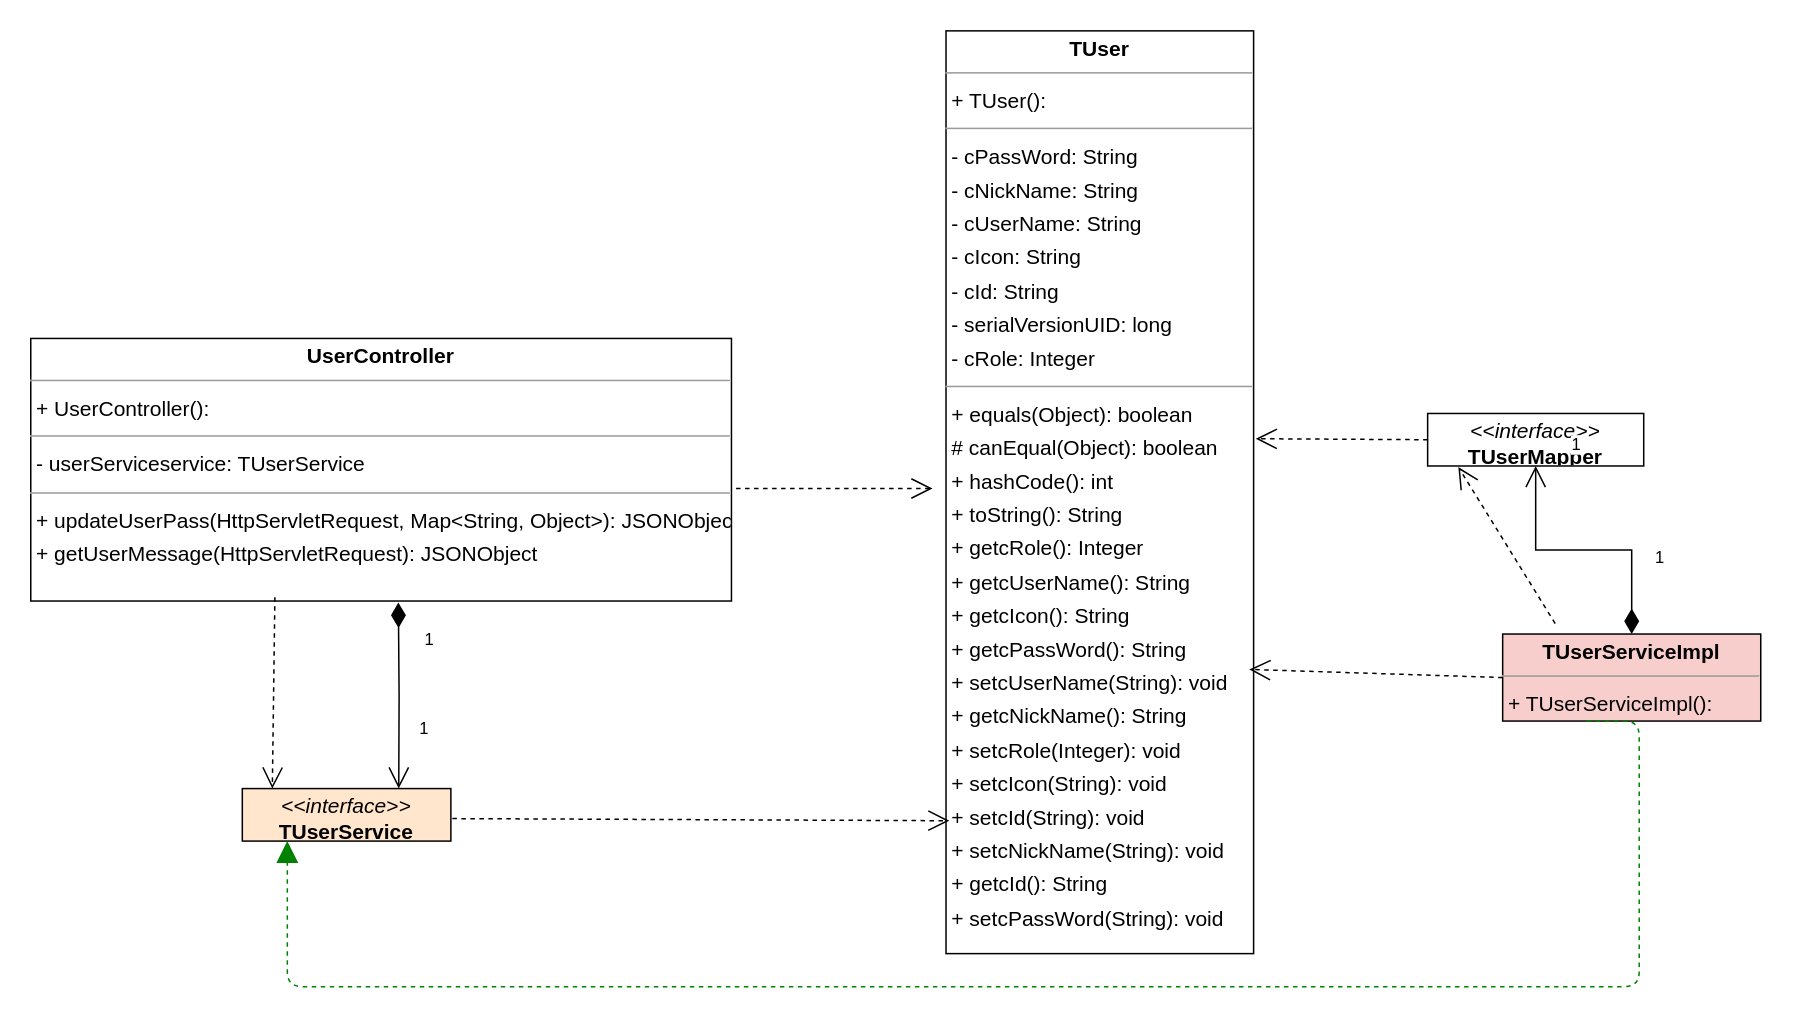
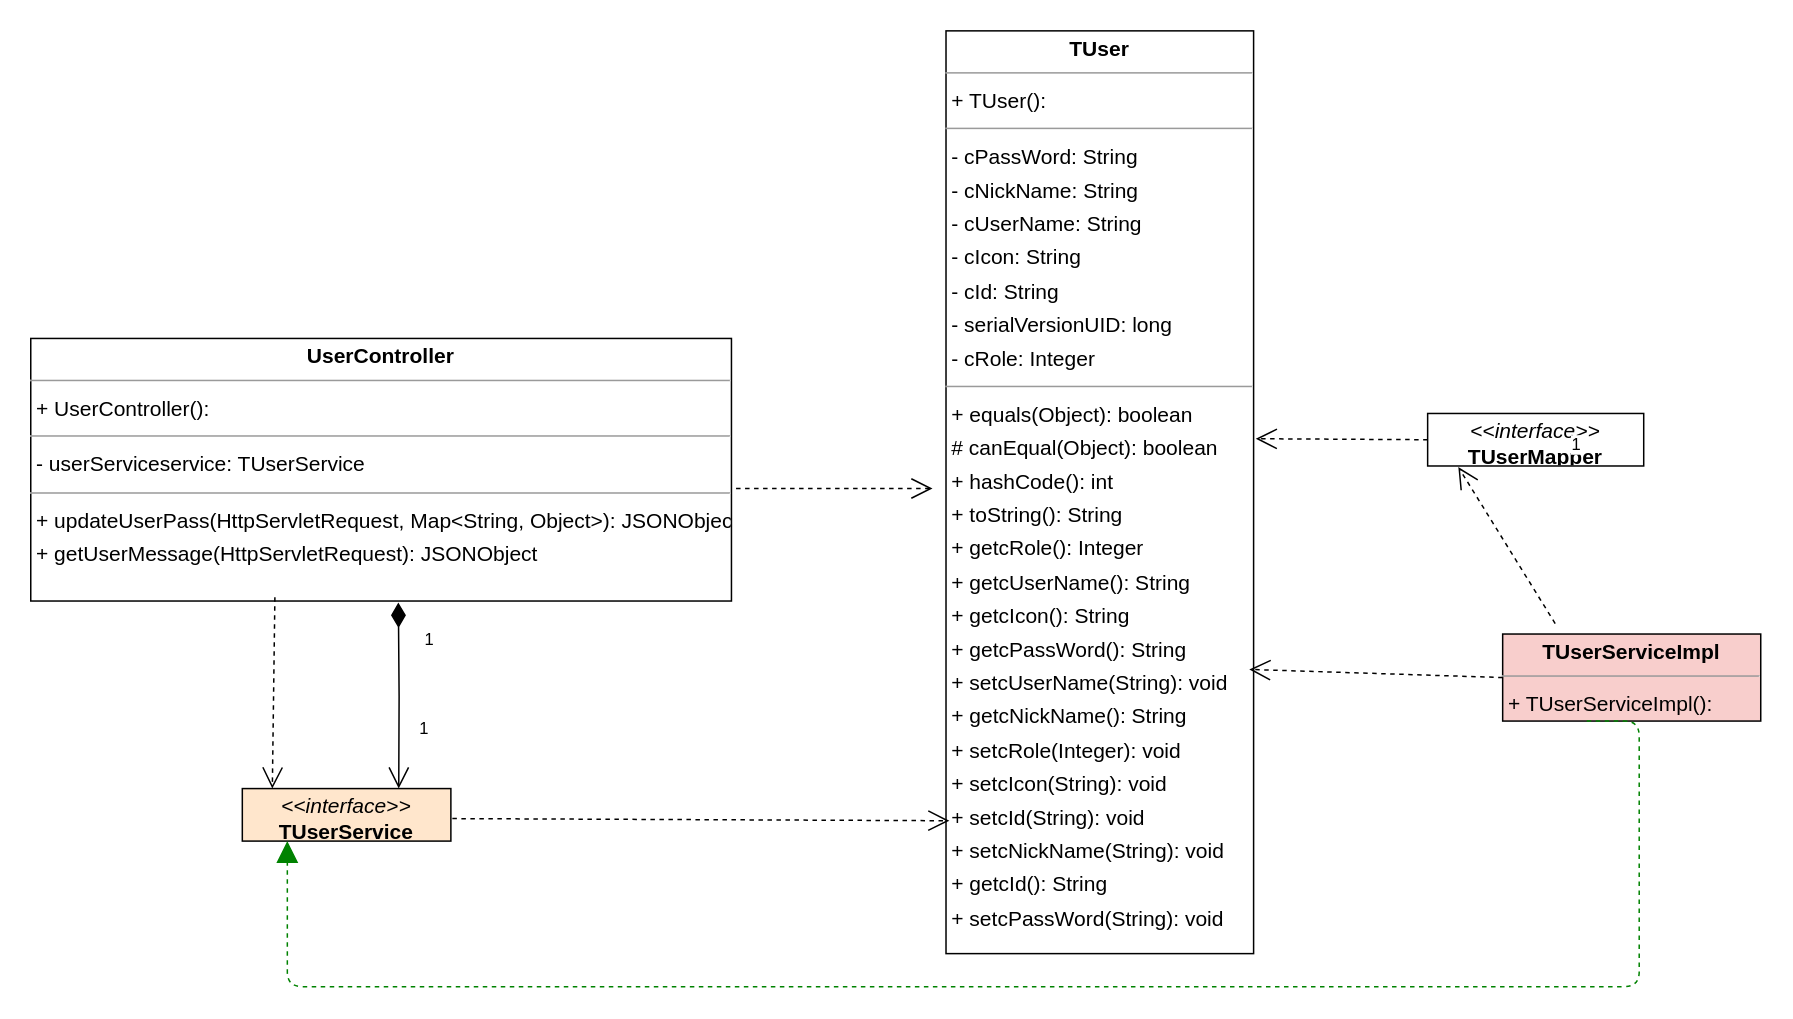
  <mxCell id="0" />
  <mxCell id="1" parent="0" />
  <mxCell id="2" value="&lt;p style=&quot;margin:0px;margin-top:4px;text-align:center;&quot;&gt;&lt;b&gt;TUser&lt;/b&gt;&lt;/p&gt;&lt;hr size=&quot;1&quot;/&gt;&lt;p style=&quot;margin:0 0 0 4px;line-height:1.6;&quot;&gt;+ TUser(): &lt;/p&gt;&lt;hr size=&quot;1&quot;/&gt;&lt;p style=&quot;margin:0 0 0 4px;line-height:1.6;&quot;&gt;- cPassWord: String&lt;br/&gt;- cNickName: String&lt;br/&gt;- cUserName: String&lt;br/&gt;- cIcon: String&lt;br/&gt;- cId: String&lt;br/&gt;- serialVersionUID: long&lt;br/&gt;- cRole: Integer&lt;/p&gt;&lt;hr size=&quot;1&quot;/&gt;&lt;p style=&quot;margin:0 0 0 4px;line-height:1.6;&quot;&gt;+ equals(Object): boolean&lt;br/&gt;# canEqual(Object): boolean&lt;br/&gt;+ hashCode(): int&lt;br/&gt;+ toString(): String&lt;br/&gt;+ getcRole(): Integer&lt;br/&gt;+ getcUserName(): String&lt;br/&gt;+ getcIcon(): String&lt;br/&gt;+ getcPassWord(): String&lt;br/&gt;+ setcUserName(String): void&lt;br/&gt;+ getcNickName(): String&lt;br/&gt;+ setcRole(Integer): void&lt;br/&gt;+ setcIcon(String): void&lt;br/&gt;+ setcId(String): void&lt;br/&gt;+ setcNickName(String): void&lt;br/&gt;+ getcId(): String&lt;br/&gt;+ setcPassWord(String): void&lt;/p&gt;" style="verticalAlign=top;align=left;overflow=fill;fontSize=14;fontFamily=Helvetica;html=1;rounded=0;shadow=0;comic=0;labelBackgroundColor=none;strokeWidth=1;" parent="1" vertex="1"><mxGeometry x="630" y="20" width="205" height="615" as="geometry" /></mxCell>
  <mxCell id="3" value="&lt;p style=&quot;margin:0px;margin-top:4px;text-align:center;&quot;&gt;&lt;i&gt;&amp;lt;&amp;lt;interface&amp;gt;&amp;gt;&lt;/i&gt;&lt;br/&gt;&lt;b&gt;TUserMapper&lt;/b&gt;&lt;/p&gt;&lt;hr size=&quot;1&quot;/&gt;" style="verticalAlign=top;align=left;overflow=fill;fontSize=14;fontFamily=Helvetica;html=1;rounded=0;shadow=0;comic=0;labelBackgroundColor=none;strokeWidth=1;" parent="1" vertex="1"><mxGeometry x="951" y="275" width="144" height="35" as="geometry" /></mxCell>
  <mxCell id="4" value="&lt;p style=&quot;margin:0px;margin-top:4px;text-align:center;&quot;&gt;&lt;i&gt;&amp;lt;&amp;lt;interface&amp;gt;&amp;gt;&lt;/i&gt;&lt;br/&gt;&lt;b&gt;TUserService&lt;/b&gt;&lt;/p&gt;&lt;hr size=&quot;1&quot;/&gt;" style="verticalAlign=top;align=left;overflow=fill;fontSize=14;fontFamily=Helvetica;html=1;rounded=0;shadow=0;comic=0;labelBackgroundColor=none;strokeWidth=1;fillColor=#ffe6cc;" parent="1" vertex="1"><mxGeometry x="161" y="525" width="139" height="35" as="geometry" /></mxCell>
  <mxCell id="5" value="&lt;p style=&quot;margin:0px;margin-top:4px;text-align:center;&quot;&gt;&lt;b&gt;TUserServiceImpl&lt;/b&gt;&lt;/p&gt;&lt;hr size=&quot;1&quot;/&gt;&lt;p style=&quot;margin:0 0 0 4px;line-height:1.6;&quot;&gt;+ TUserServiceImpl(): &lt;/p&gt;" style="verticalAlign=top;align=left;overflow=fill;fontSize=14;fontFamily=Helvetica;html=1;rounded=0;shadow=0;comic=0;labelBackgroundColor=none;strokeWidth=1;fillColor=#f8cecc;" parent="1" vertex="1"><mxGeometry x="1001" y="422" width="172" height="58" as="geometry" /></mxCell>
  <mxCell id="6" value="&lt;p style=&quot;margin:0px;margin-top:4px;text-align:center;&quot;&gt;&lt;b&gt;UserController&lt;/b&gt;&lt;/p&gt;&lt;hr size=&quot;1&quot;/&gt;&lt;p style=&quot;margin:0 0 0 4px;line-height:1.6;&quot;&gt;+ UserController(): &lt;/p&gt;&lt;hr size=&quot;1&quot;/&gt;&lt;p style=&quot;margin:0 0 0 4px;line-height:1.6;&quot;&gt;- userServiceservice: TUserService&lt;/p&gt;&lt;hr size=&quot;1&quot;/&gt;&lt;p style=&quot;margin:0 0 0 4px;line-height:1.6;&quot;&gt;+ updateUserPass(HttpServletRequest, Map&amp;lt;String, Object&amp;gt;): JSONObject&lt;br/&gt;+ getUserMessage(HttpServletRequest): JSONObject&lt;/p&gt;" style="verticalAlign=top;align=left;overflow=fill;fontSize=14;fontFamily=Helvetica;html=1;rounded=0;shadow=0;comic=0;labelBackgroundColor=none;strokeWidth=1;" parent="1" vertex="1"><mxGeometry x="20" y="225" width="467" height="175" as="geometry" /></mxCell>
  <mxCell id="7" value="" style="html=1;rounded=1;edgeStyle=orthogonalEdgeStyle;dashed=1;startArrow=none;endArrow=block;endSize=12;strokeColor=#008200;exitX=0.5;exitY=1;exitDx=0;exitDy=0;" parent="1" edge="1"><mxGeometry width="50" height="50" relative="1" as="geometry"><Array as="points"><mxPoint x="1092" y="657" /><mxPoint x="191" y="657" /></Array><mxPoint x="1057" y="480" as="sourcePoint" /><mxPoint x="191" y="560" as="targetPoint" /></mxGeometry></mxCell>
  <mxCell id="8" value="" style="endArrow=open;endSize=12;dashed=1;html=1;rounded=0;exitX=0.327;exitY=1.004;exitDx=0;exitDy=0;exitPerimeter=0;" edge="1" parent="1"><mxGeometry width="160" relative="1" as="geometry"><mxPoint x="182.709" y="397.54" as="sourcePoint" /><mxPoint x="181" y="525" as="targetPoint" /></mxGeometry></mxCell>
  <mxCell id="9" value="1" style="endArrow=open;html=1;endSize=12;startArrow=diamondThin;startSize=14;startFill=1;edgeStyle=orthogonalEdgeStyle;align=left;verticalAlign=bottom;rounded=0;entryX=0.75;entryY=0;entryDx=0;entryDy=0;" edge="1" parent="1" target="4"><mxGeometry x="-0.451" y="16" relative="1" as="geometry"><mxPoint x="265" y="401" as="sourcePoint" /><mxPoint x="261" y="501" as="targetPoint" /><mxPoint as="offset" /></mxGeometry></mxCell>
  <mxCell id="10" value="1" style="edgeLabel;html=1;align=center;verticalAlign=middle;resizable=0;points=[];" vertex="1" connectable="0" parent="9"><mxGeometry x="0.973" y="6" relative="1" as="geometry"><mxPoint x="10" y="-39" as="offset" /></mxGeometry></mxCell>
  <mxCell id="11" value="" style="endArrow=open;endSize=12;dashed=1;html=1;rounded=0;entryX=0.011;entryY=0.856;entryDx=0;entryDy=0;entryPerimeter=0;" edge="1" parent="1" target="2"><mxGeometry width="160" relative="1" as="geometry"><mxPoint x="301" y="545" as="sourcePoint" /><mxPoint x="461" y="545" as="targetPoint" /></mxGeometry></mxCell>
  <mxCell id="12" value="" style="endArrow=open;endSize=12;dashed=1;html=1;rounded=0;" edge="1" parent="1"><mxGeometry width="160" relative="1" as="geometry"><mxPoint x="490.07" as="sourcePoint" y="325" /><mxPoint x="621" as="targetPoint" y="325" /></mxGeometry></mxCell>
  <mxCell id="13" value="" style="endArrow=open;endSize=12;dashed=1;html=1;rounded=0;exitX=0;exitY=0.5;exitDx=0;exitDy=0;entryX=1.007;entryY=0.442;entryDx=0;entryDy=0;entryPerimeter=0;" edge="1" parent="1" source="3" target="2"><mxGeometry width="160" relative="1" as="geometry"><mxPoint x="935" y="305" as="sourcePoint" /><mxPoint x="835" y="305" as="targetPoint" /></mxGeometry></mxCell>
  <mxCell id="14" value="" style="endArrow=open;endSize=12;dashed=1;html=1;rounded=0;entryX=0.986;entryY=0.692;entryDx=0;entryDy=0;entryPerimeter=0;exitX=0;exitY=0.5;exitDx=0;exitDy=0;" edge="1" parent="1" source="5" target="2"><mxGeometry width="160" relative="1" as="geometry"><mxPoint x="931" y="385" as="sourcePoint" /><mxPoint x="1051" y="385" as="targetPoint" /></mxGeometry></mxCell>
- <mxCell id="15" value="1" style="endArrow=open;html=1;endSize=12;startArrow=diamondThin;startSize=14;startFill=1;edgeStyle=orthogonalEdgeStyle;align=left;verticalAlign=bottom;rounded=0;entryX=0.5;entryY=1;entryDx=0;entryDy=0;exitX=0.5;exitY=0;exitDx=0;exitDy=0;" edge="1" parent="1" source="5" target="3"><mxGeometry x="-0.522" y="-14" relative="1" as="geometry"><mxPoint x="941" y="375" as="sourcePoint" /><mxPoint x="1101" y="375" as="targetPoint" /><mxPoint as="offset" /></mxGeometry></mxCell>
  <mxCell id="16" value="1" style="endArrow=open;endSize=12;dashed=1;html=1;rounded=0;entryX=0.142;entryY=1.021;entryDx=0;entryDy=0;entryPerimeter=0;" edge="1" parent="1" target="3"><mxGeometry x="0.541" y="-75" width="160" relative="1" as="geometry"><mxPoint x="1036" y="415" as="sourcePoint" /><mxPoint x="931" y="565" as="targetPoint" /><mxPoint as="offset" /></mxGeometry></mxCell>
